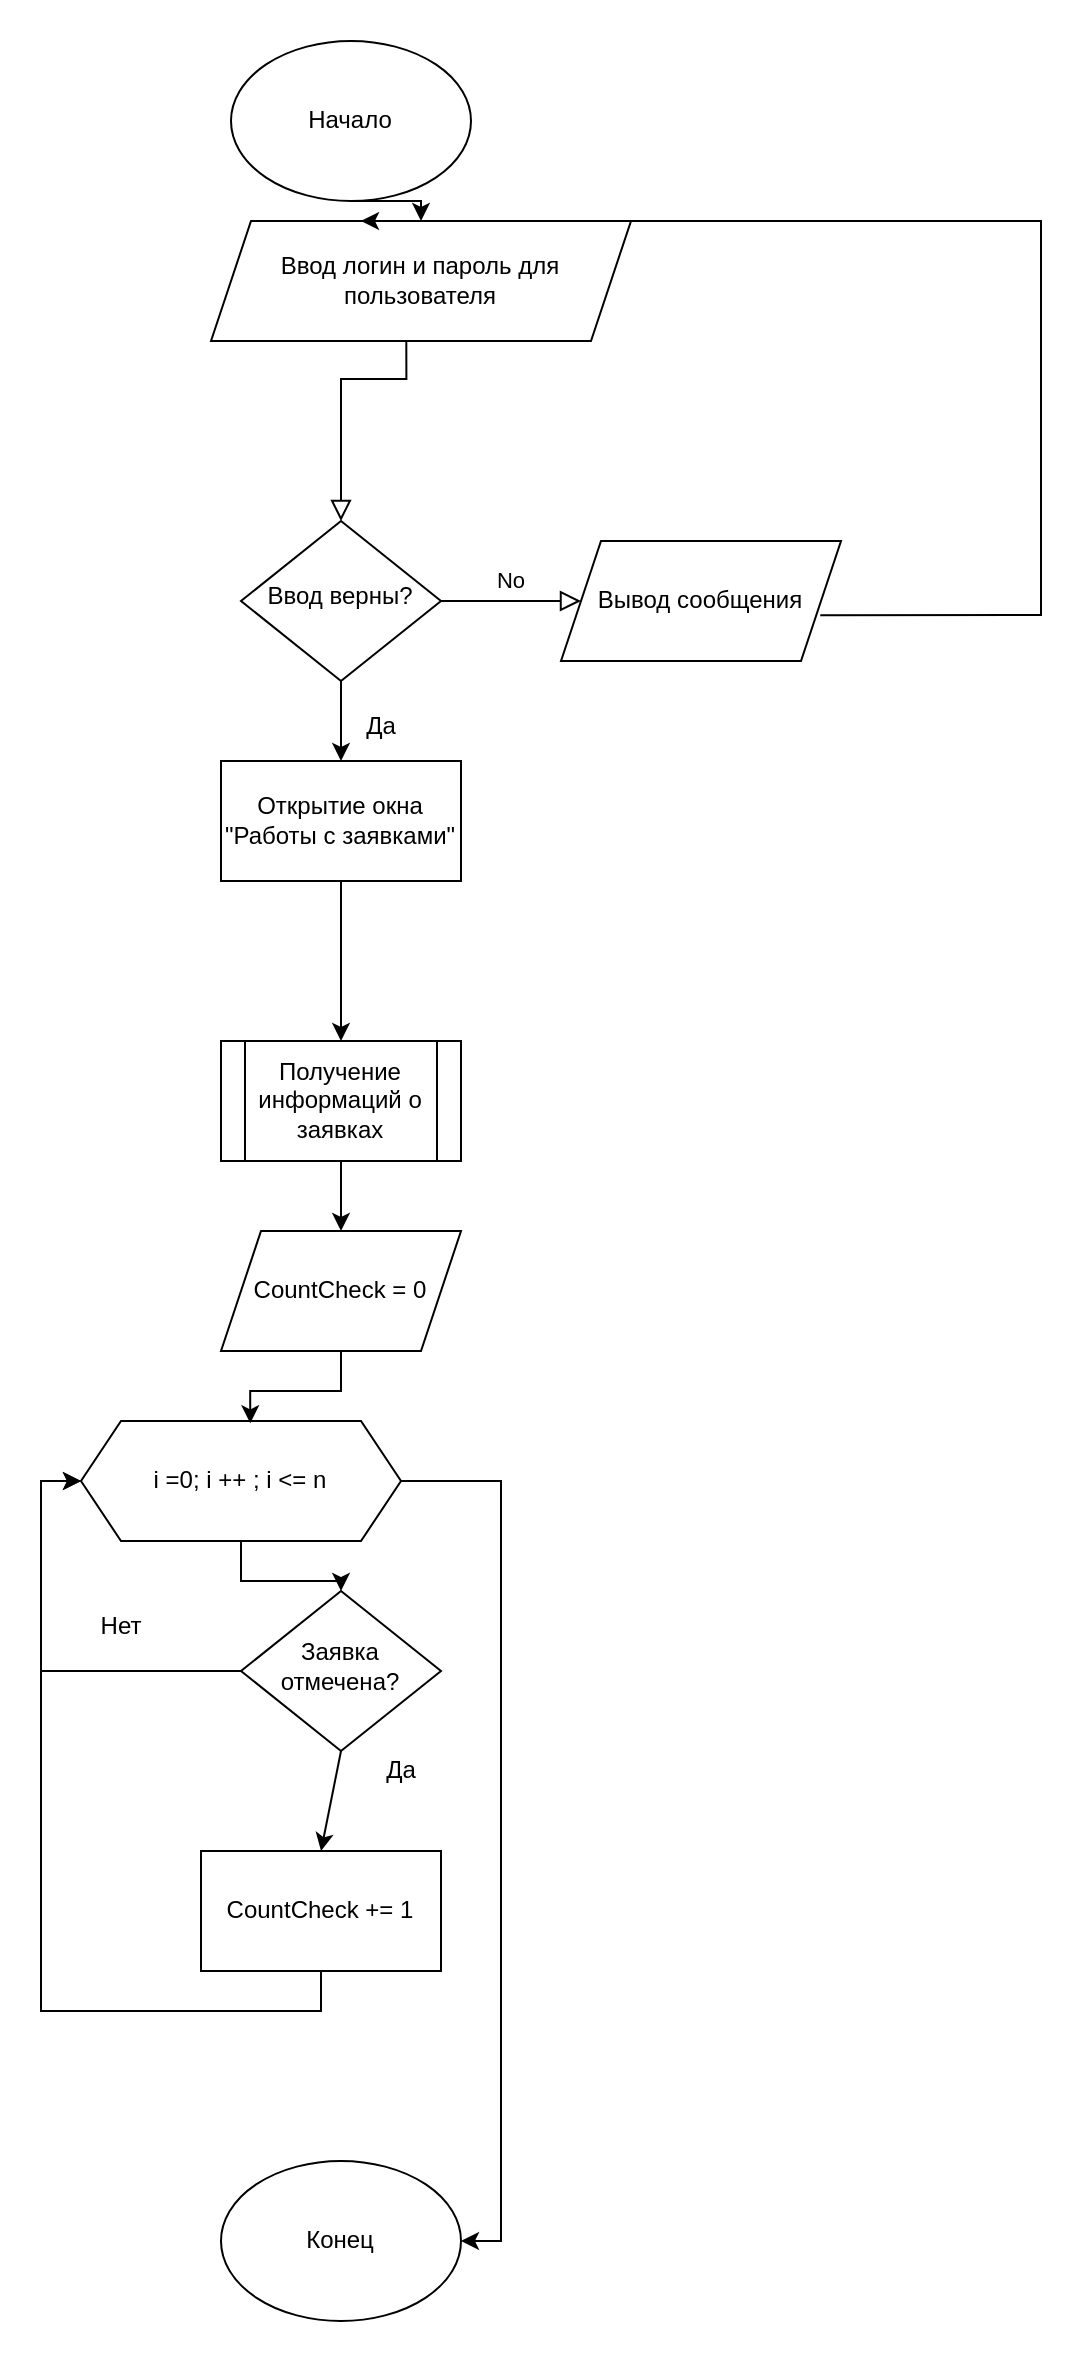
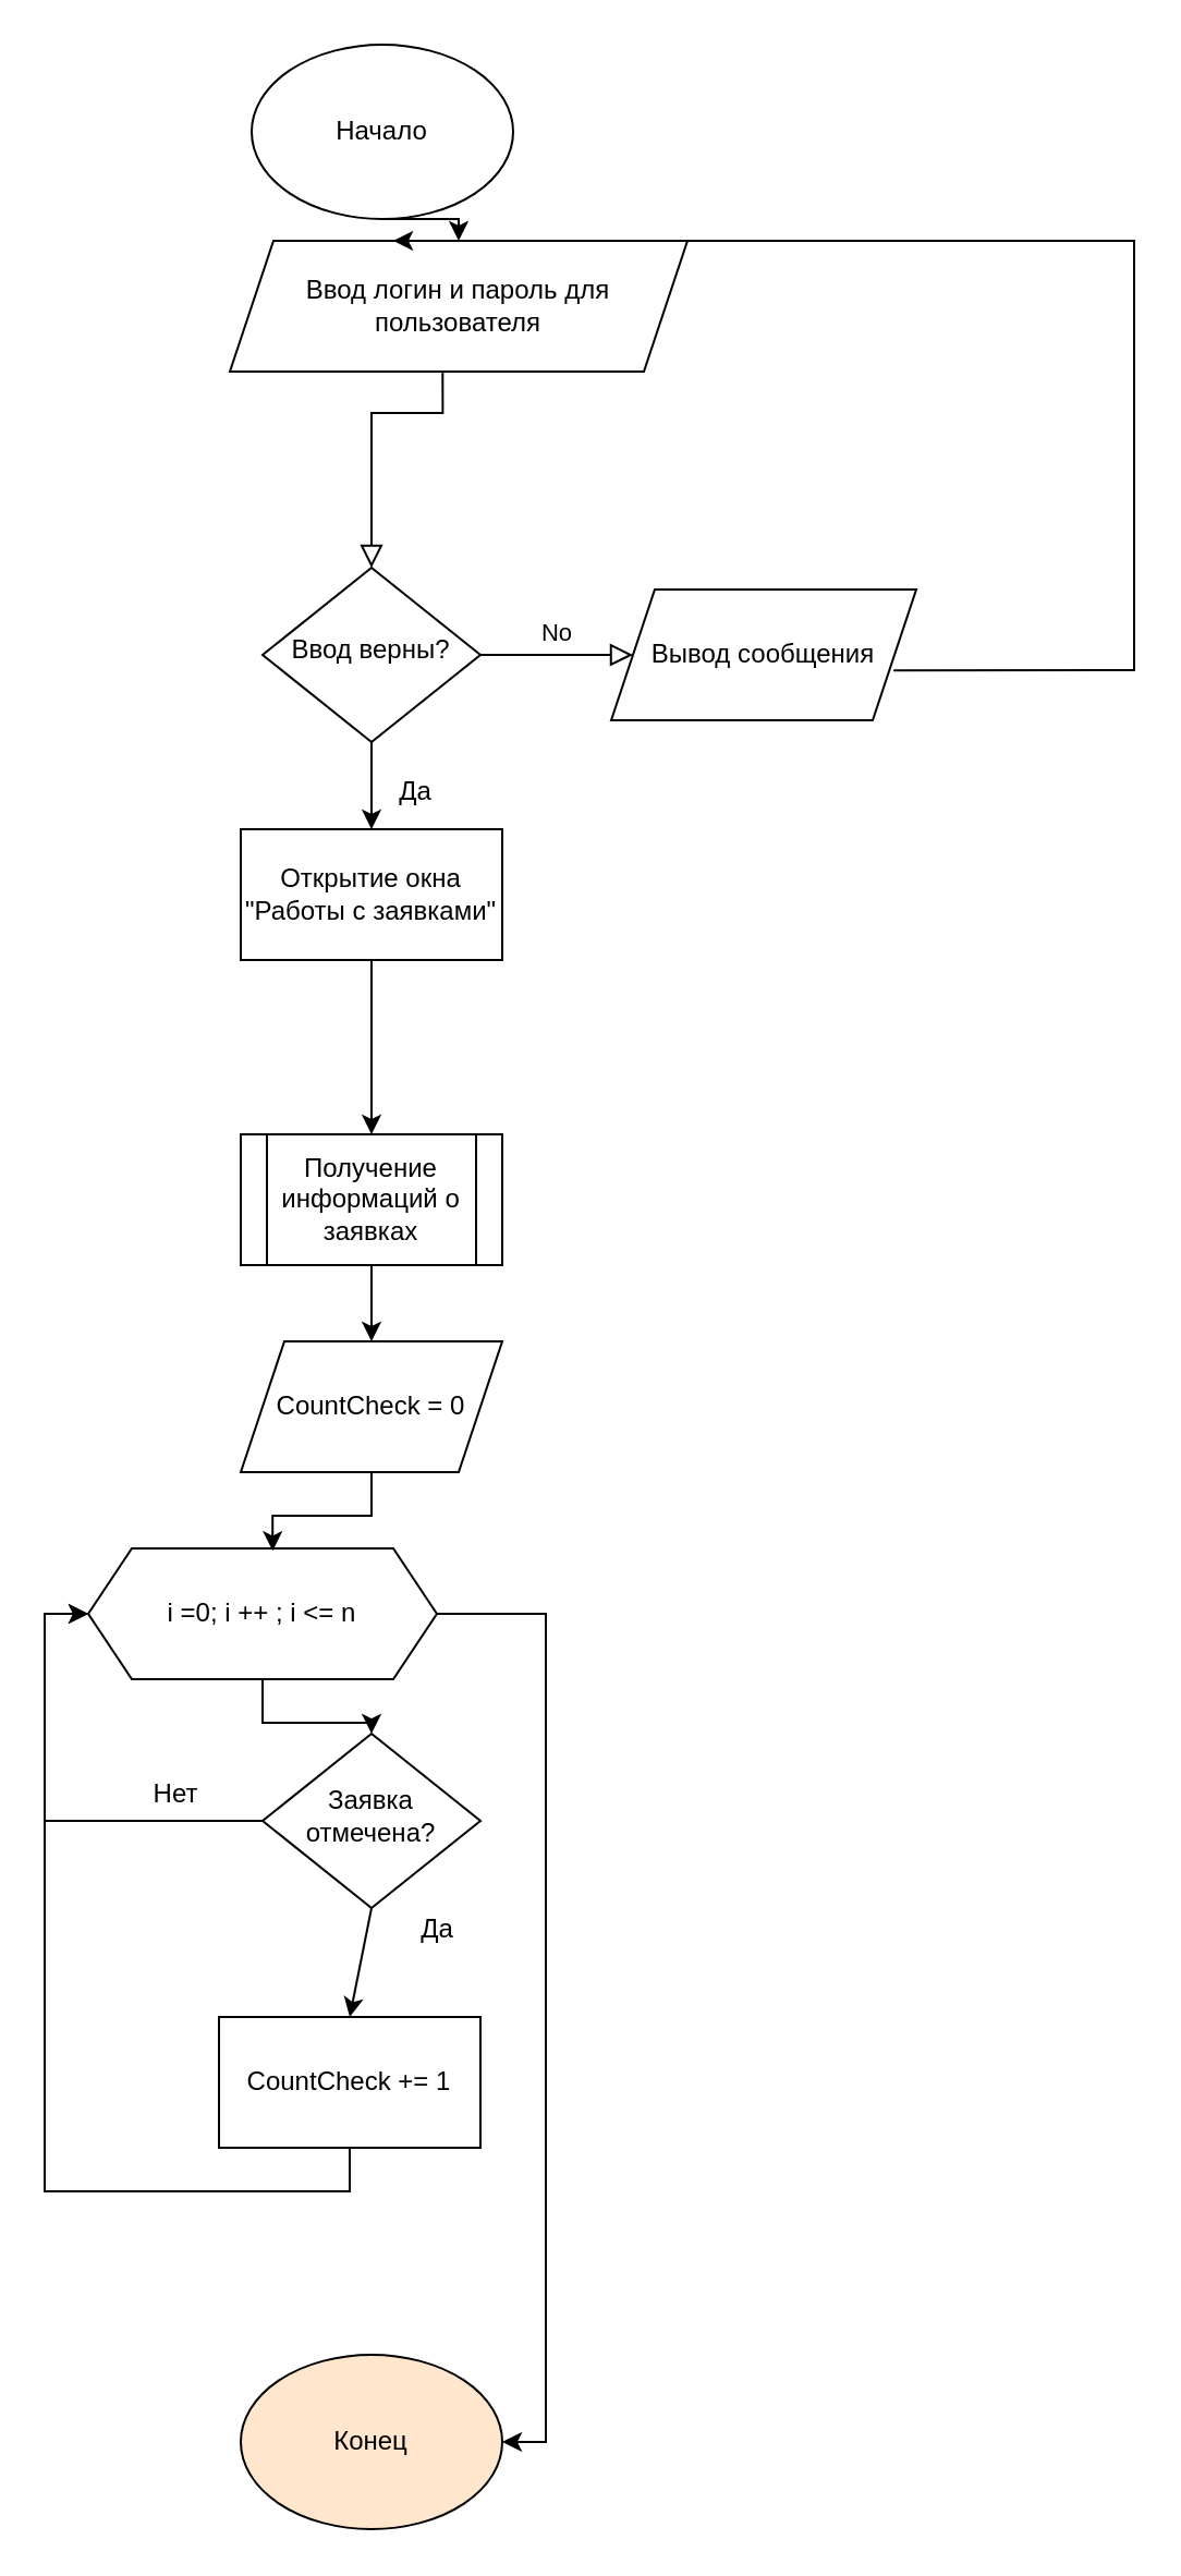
  <mxCell id="0" />
  <mxCell id="1" parent="0" />
  <mxCell id="2" value="" style="rounded=0;html=1;jettySize=auto;orthogonalLoop=1;fontSize=11;endArrow=block;endFill=0;endSize=8;strokeWidth=1;shadow=0;labelBackgroundColor=none;edgeStyle=orthogonalEdgeStyle;exitX=0.465;exitY=0.98;exitDx=0;exitDy=0;exitPerimeter=0;" parent="1" source="8" target="5" edge="1"><mxGeometry relative="1" as="geometry"><mxPoint x="170" y="210" as="sourcePoint" /><Array as="points"><mxPoint x="170" y="189" /></Array></mxGeometry></mxCell>
  <mxCell id="3" value="No" style="edgeStyle=orthogonalEdgeStyle;rounded=0;html=1;jettySize=auto;orthogonalLoop=1;fontSize=11;endArrow=block;endFill=0;endSize=8;strokeWidth=1;shadow=0;labelBackgroundColor=none;entryX=0;entryY=0.5;entryDx=0;entryDy=0;" parent="1" source="5" target="9" edge="1"><mxGeometry y="10" relative="1" as="geometry"><mxPoint as="offset" /><mxPoint x="270" y="300" as="targetPoint" /></mxGeometry></mxCell>
  <mxCell id="4" style="edgeStyle=orthogonalEdgeStyle;rounded=0;orthogonalLoop=1;jettySize=auto;html=1;exitX=0.5;exitY=1;exitDx=0;exitDy=0;entryX=0.5;entryY=0;entryDx=0;entryDy=0;" parent="1" source="5" target="16" edge="1"><mxGeometry relative="1" as="geometry" /></mxCell>
  <mxCell id="5" value="Ввод верны?" style="rhombus;whiteSpace=wrap;html=1;shadow=0;fontFamily=Helvetica;fontSize=12;align=center;strokeWidth=1;spacing=6;spacingTop=-4;" parent="1" vertex="1"><mxGeometry x="120" y="260" width="100" height="80" as="geometry" /></mxCell>
  <mxCell id="6" style="edgeStyle=orthogonalEdgeStyle;rounded=0;orthogonalLoop=1;jettySize=auto;html=1;exitX=0.5;exitY=1;exitDx=0;exitDy=0;entryX=0.5;entryY=0;entryDx=0;entryDy=0;" parent="1" source="7" target="8" edge="1"><mxGeometry relative="1" as="geometry" /></mxCell>
  <mxCell id="7" value="Начало" style="ellipse;whiteSpace=wrap;html=1;" parent="1" vertex="1"><mxGeometry x="115" y="20" width="120" height="80" as="geometry" /></mxCell>
  <mxCell id="8" value="Ввод логин и пароль для пользователя" style="shape=parallelogram;perimeter=parallelogramPerimeter;whiteSpace=wrap;html=1;fixedSize=1;" parent="1" vertex="1"><mxGeometry x="105" y="110" width="210" height="60" as="geometry" /></mxCell>
  <mxCell id="9" value="Вывод сообщения" style="shape=parallelogram;perimeter=parallelogramPerimeter;whiteSpace=wrap;html=1;fixedSize=1;" parent="1" vertex="1"><mxGeometry x="280" y="270" width="140" height="60" as="geometry" /></mxCell>
  <mxCell id="10" style="edgeStyle=orthogonalEdgeStyle;rounded=0;orthogonalLoop=1;jettySize=auto;html=1;exitX=0.5;exitY=1;exitDx=0;exitDy=0;entryX=0.5;entryY=0;entryDx=0;entryDy=0;" parent="1" source="12" target="17" edge="1"><mxGeometry relative="1" as="geometry" /></mxCell>
  <mxCell id="11" style="edgeStyle=orthogonalEdgeStyle;rounded=0;orthogonalLoop=1;jettySize=auto;html=1;exitX=1;exitY=0.5;exitDx=0;exitDy=0;entryX=1;entryY=0.5;entryDx=0;entryDy=0;" parent="1" source="12" target="26" edge="1"><mxGeometry relative="1" as="geometry" /></mxCell>
  <mxCell id="12" value="i =0; i ++ ; i &amp;lt;= n" style="shape=hexagon;perimeter=hexagonPerimeter2;whiteSpace=wrap;html=1;fixedSize=1;" parent="1" vertex="1"><mxGeometry x="40" y="710" width="160" height="60" as="geometry" /></mxCell>
  <mxCell id="13" style="edgeStyle=orthogonalEdgeStyle;rounded=0;orthogonalLoop=1;jettySize=auto;html=1;exitX=0.5;exitY=1;exitDx=0;exitDy=0;entryX=0.5;entryY=0;entryDx=0;entryDy=0;" parent="1" source="14" target="22" edge="1"><mxGeometry relative="1" as="geometry" /></mxCell>
  <mxCell id="14" value="Получение информаций о заявках" style="shape=process;whiteSpace=wrap;html=1;backgroundOutline=1;" parent="1" vertex="1"><mxGeometry x="110" y="520" width="120" height="60" as="geometry" /></mxCell>
  <mxCell id="15" style="edgeStyle=orthogonalEdgeStyle;rounded=0;orthogonalLoop=1;jettySize=auto;html=1;exitX=0.5;exitY=1;exitDx=0;exitDy=0;entryX=0.5;entryY=0;entryDx=0;entryDy=0;" parent="1" source="16" target="14" edge="1"><mxGeometry relative="1" as="geometry" /></mxCell>
  <mxCell id="16" value="Открытие окна &quot;Работы с заявками&quot;" style="rounded=0;whiteSpace=wrap;html=1;" parent="1" vertex="1"><mxGeometry x="110" y="380" width="120" height="60" as="geometry" /></mxCell>
  <mxCell id="17" value="Заявка отмечена?" style="rhombus;whiteSpace=wrap;html=1;shadow=0;fontFamily=Helvetica;fontSize=12;align=center;strokeWidth=1;spacing=6;spacingTop=-4;" parent="1" vertex="1"><mxGeometry x="120" y="795" width="100" height="80" as="geometry" /></mxCell>
  <mxCell id="18" value="" style="endArrow=classic;html=1;rounded=0;exitX=0.5;exitY=1;exitDx=0;exitDy=0;entryX=0.5;entryY=0;entryDx=0;entryDy=0;" parent="1" source="17" target="21" edge="1"><mxGeometry width="50" height="50" relative="1" as="geometry"><mxPoint x="40" y="950" as="sourcePoint" /><mxPoint x="170" y="840" as="targetPoint" /></mxGeometry></mxCell>
  <mxCell id="19" value="Да" style="text;html=1;align=center;verticalAlign=middle;resizable=0;points=[];autosize=1;strokeColor=none;fillColor=none;" parent="1" vertex="1"><mxGeometry x="180" y="870" width="40" height="30" as="geometry" /></mxCell>
  <mxCell id="20" style="edgeStyle=orthogonalEdgeStyle;rounded=0;orthogonalLoop=1;jettySize=auto;html=1;exitX=0.5;exitY=1;exitDx=0;exitDy=0;entryX=0;entryY=0.5;entryDx=0;entryDy=0;" parent="1" source="21" target="12" edge="1"><mxGeometry relative="1" as="geometry" /></mxCell>
  <mxCell id="21" value="CountCheck += 1" style="rounded=0;whiteSpace=wrap;html=1;" parent="1" vertex="1"><mxGeometry x="100" y="925" width="120" height="60" as="geometry" /></mxCell>
  <mxCell id="22" value="CountCheck = 0" style="shape=parallelogram;perimeter=parallelogramPerimeter;whiteSpace=wrap;html=1;fixedSize=1;" parent="1" vertex="1"><mxGeometry x="110" y="615" width="120" height="60" as="geometry" /></mxCell>
  <mxCell id="23" style="edgeStyle=orthogonalEdgeStyle;rounded=0;orthogonalLoop=1;jettySize=auto;html=1;exitX=0.5;exitY=1;exitDx=0;exitDy=0;entryX=0.529;entryY=0.019;entryDx=0;entryDy=0;entryPerimeter=0;" parent="1" source="22" target="12" edge="1"><mxGeometry relative="1" as="geometry" /></mxCell>
  <mxCell id="24" value="" style="endArrow=classic;html=1;rounded=0;exitX=0;exitY=0.5;exitDx=0;exitDy=0;entryX=0;entryY=0.5;entryDx=0;entryDy=0;" parent="1" source="17" target="12" edge="1"><mxGeometry width="50" height="50" relative="1" as="geometry"><mxPoint x="-20" y="890" as="sourcePoint" /><mxPoint x="30" y="840" as="targetPoint" /><Array as="points"><mxPoint x="20" y="835" /><mxPoint x="20" y="740" /></Array></mxGeometry></mxCell>
- <mxCell id="25" value="Нет" style="text;html=1;align=center;verticalAlign=middle;resizable=0;points=[];autosize=1;strokeColor=none;fillColor=none;" parent="1" vertex="1"><mxGeometry x="40" y="798" width="40" height="30" as="geometry" /></mxCell>
- <mxCell id="26" value="Конец" style="ellipse;whiteSpace=wrap;html=1;" parent="1" vertex="1"><mxGeometry x="110" y="1080" width="120" height="80" as="geometry" /></mxCell>
+ <mxCell id="25" value="Нет" style="text;html=1;align=center;verticalAlign=middle;resizable=0;points=[];autosize=1;strokeColor=none;fillColor=none;" parent="1" vertex="1"><mxGeometry x="60" y="808" width="40" height="30" as="geometry" /></mxCell>
+ <mxCell id="26" value="Конец" style="ellipse;whiteSpace=wrap;html=1;fillColor=#ffe6cc;" parent="1" vertex="1"><mxGeometry x="110" y="1080" width="120" height="80" as="geometry" /></mxCell>
  <mxCell id="27" value="" style="endArrow=classic;html=1;rounded=0;exitX=0.926;exitY=0.619;exitDx=0;exitDy=0;exitPerimeter=0;" parent="1" source="9" edge="1"><mxGeometry width="50" height="50" relative="1" as="geometry"><mxPoint x="410" y="370" as="sourcePoint" /><mxPoint x="180" y="110" as="targetPoint" /><Array as="points"><mxPoint x="520" y="307" /><mxPoint x="520" y="110" /></Array></mxGeometry></mxCell>
  <mxCell id="28" value="Да" style="text;html=1;align=center;verticalAlign=middle;resizable=0;points=[];autosize=1;strokeColor=none;fillColor=none;" parent="1" vertex="1"><mxGeometry x="170" y="348" width="40" height="30" as="geometry" /></mxCell>
